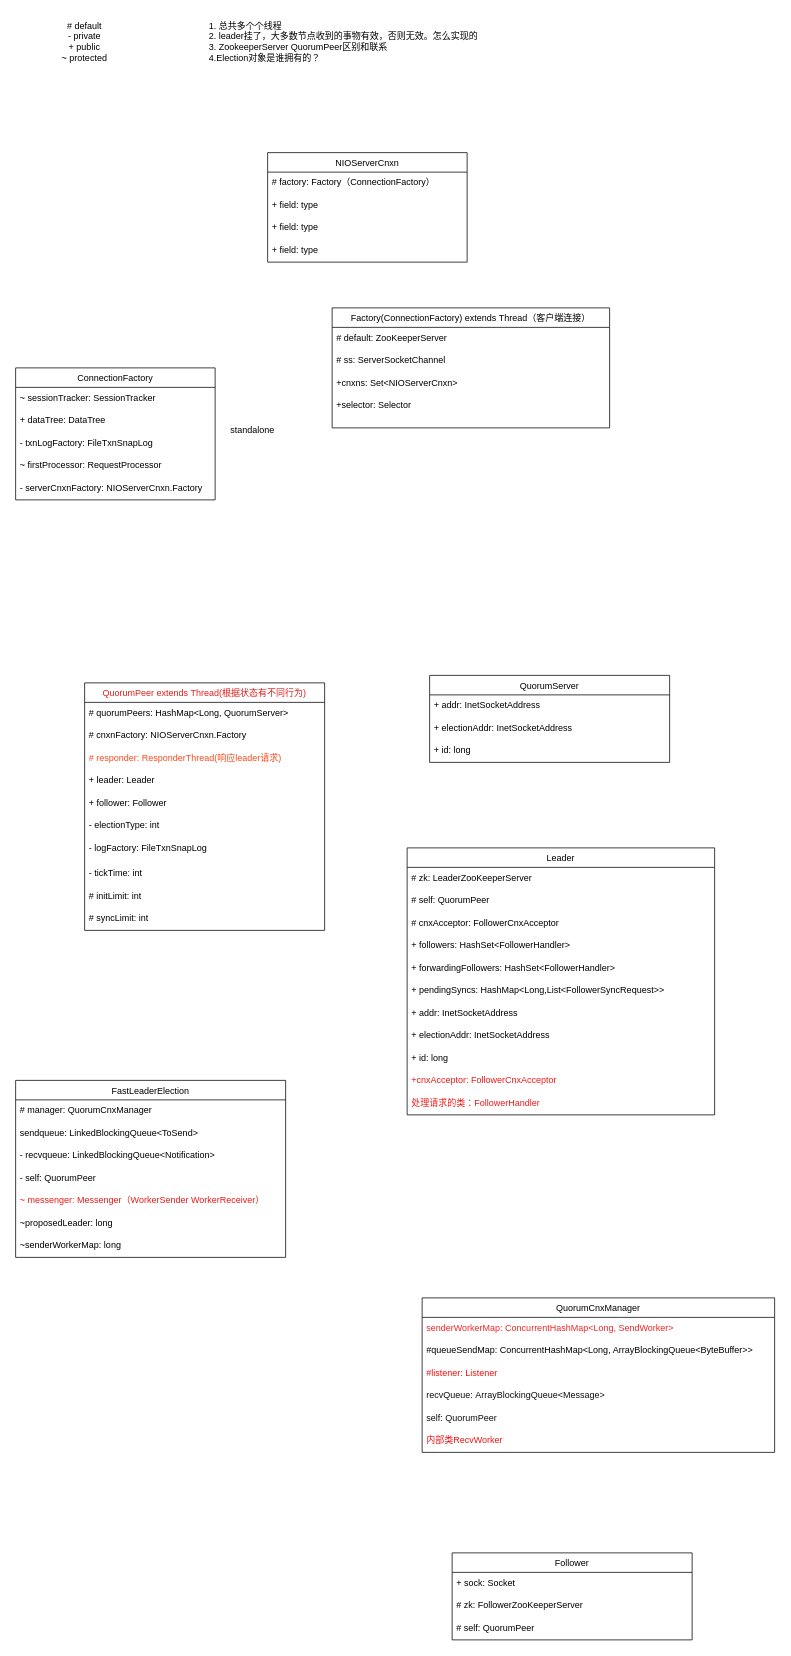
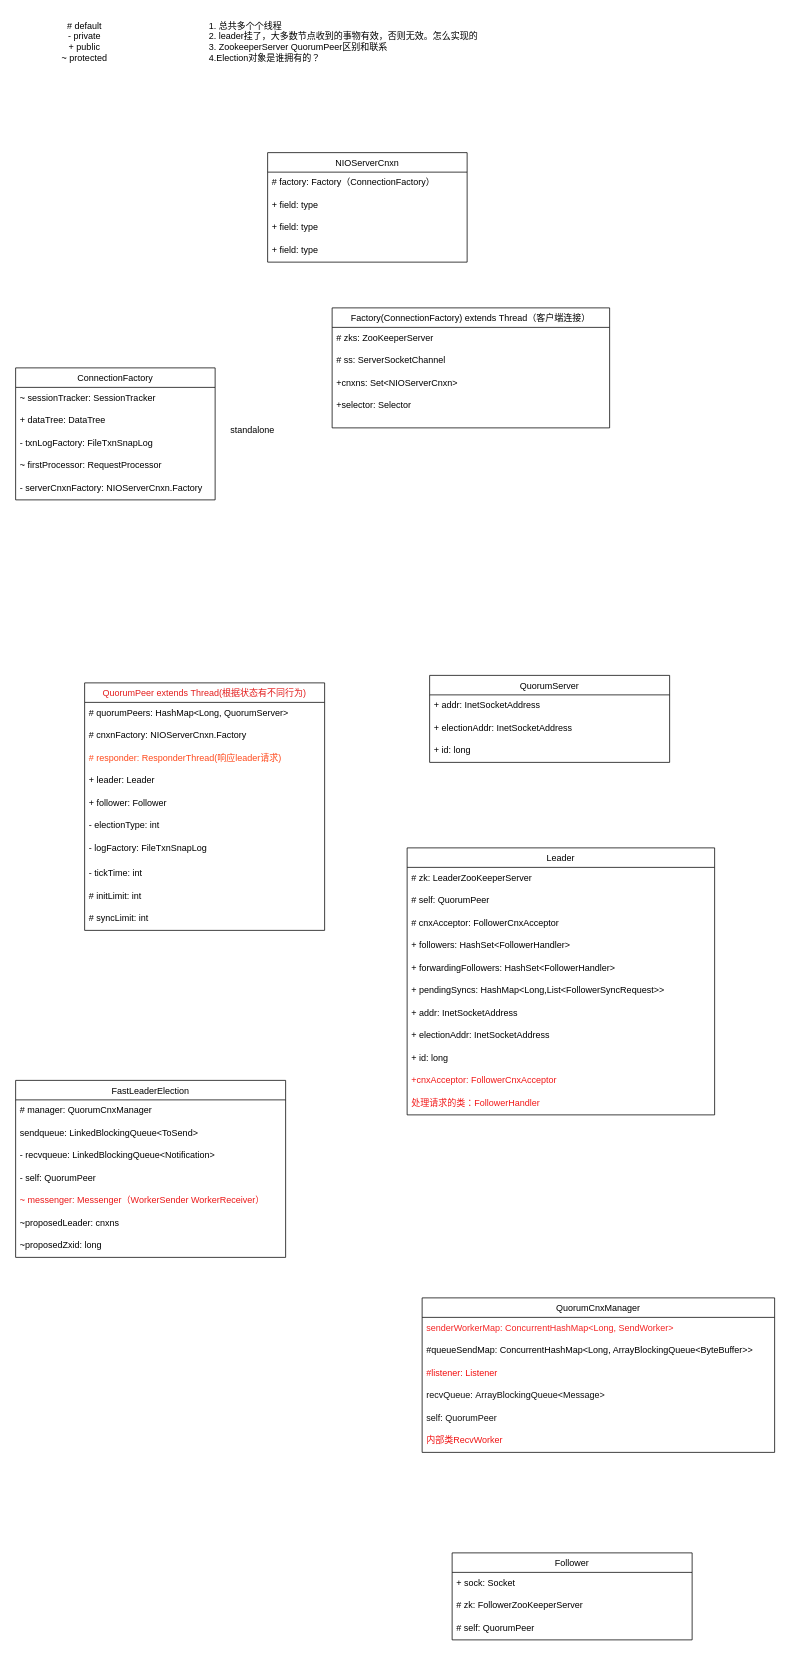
  <mxCell id="0" />
  <mxCell id="1" parent="0" />
  <mxCell id="2" value="NIOServerCnxn" style="swimlane;fontStyle=0;childLayout=stackLayout;horizontal=1;startSize=26;fillColor=none;horizontalStack=0;resizeParent=1;resizeParentMax=0;resizeLast=0;collapsible=1;marginBottom=0;" parent="1" vertex="1"><mxGeometry x="356" y="203" width="266" height="146" as="geometry" /></mxCell>
  <mxCell id="3" value="# factory: Factory（ConnectionFactory）" style="text;strokeColor=none;fillColor=none;align=left;verticalAlign=top;spacingLeft=4;spacingRight=4;overflow=hidden;rotatable=0;points=[[0,0.5],[1,0.5]];portConstraint=eastwest;" parent="2" vertex="1"><mxGeometry y="26" width="266" height="30" as="geometry" /></mxCell>
  <mxCell id="4" value="+ field: type" style="text;strokeColor=none;fillColor=none;align=left;verticalAlign=top;spacingLeft=4;spacingRight=4;overflow=hidden;rotatable=0;points=[[0,0.5],[1,0.5]];portConstraint=eastwest;" parent="2" vertex="1"><mxGeometry y="56" width="266" height="30" as="geometry" /></mxCell>
  <mxCell id="5" value="+ field: type" style="text;strokeColor=none;fillColor=none;align=left;verticalAlign=top;spacingLeft=4;spacingRight=4;overflow=hidden;rotatable=0;points=[[0,0.5],[1,0.5]];portConstraint=eastwest;" parent="2" vertex="1"><mxGeometry y="86" width="266" height="30" as="geometry" /></mxCell>
  <mxCell id="6" value="+ field: type" style="text;strokeColor=none;fillColor=none;align=left;verticalAlign=top;spacingLeft=4;spacingRight=4;overflow=hidden;rotatable=0;points=[[0,0.5],[1,0.5]];portConstraint=eastwest;" parent="2" vertex="1"><mxGeometry y="116" width="266" height="30" as="geometry" /></mxCell>
  <mxCell id="7" value="# default&lt;br&gt;- private&lt;br&gt;+ public&lt;br&gt;~ protected" style="text;html=1;strokeColor=none;fillColor=none;align=center;verticalAlign=middle;whiteSpace=wrap;rounded=0;" parent="1" vertex="1"><mxGeometry x="62" y="20" width="100" height="70" as="geometry" /></mxCell>
  <mxCell id="8" value="Factory(ConnectionFactory) extends Thread（客户端连接）" style="swimlane;fontStyle=0;childLayout=stackLayout;horizontal=1;startSize=26;fillColor=none;horizontalStack=0;resizeParent=1;resizeParentMax=0;resizeLast=0;collapsible=1;marginBottom=0;" parent="1" vertex="1"><mxGeometry x="442" y="410" width="370" height="160" as="geometry"><mxRectangle x="414" y="430" width="280" height="30" as="alternateBounds" /></mxGeometry></mxCell>
- <mxCell id="9" value="# default: ZooKeeperServer" style="text;strokeColor=none;fillColor=none;align=left;verticalAlign=top;spacingLeft=4;spacingRight=4;overflow=hidden;rotatable=0;points=[[0,0.5],[1,0.5]];portConstraint=eastwest;" parent="8" vertex="1"><mxGeometry y="26" width="370" height="30" as="geometry" /></mxCell>
+ <mxCell id="9" value="# zks: ZooKeeperServer" style="text;strokeColor=none;fillColor=none;align=left;verticalAlign=top;spacingLeft=4;spacingRight=4;overflow=hidden;rotatable=0;points=[[0,0.5],[1,0.5]];portConstraint=eastwest;" parent="8" vertex="1"><mxGeometry y="26" width="370" height="30" as="geometry" /></mxCell>
  <mxCell id="10" value="# ss: ServerSocketChannel" style="text;strokeColor=none;fillColor=none;align=left;verticalAlign=top;spacingLeft=4;spacingRight=4;overflow=hidden;rotatable=0;points=[[0,0.5],[1,0.5]];portConstraint=eastwest;" parent="8" vertex="1"><mxGeometry y="56" width="370" height="30" as="geometry" /></mxCell>
  <mxCell id="11" value="+cnxns: Set&lt;NIOServerCnxn&gt;" style="text;strokeColor=none;fillColor=none;align=left;verticalAlign=top;spacingLeft=4;spacingRight=4;overflow=hidden;rotatable=0;points=[[0,0.5],[1,0.5]];portConstraint=eastwest;" parent="8" vertex="1"><mxGeometry y="86" width="370" height="30" as="geometry" /></mxCell>
  <mxCell id="12" value="+selector: Selector" style="text;strokeColor=none;fillColor=none;align=left;verticalAlign=top;spacingLeft=4;spacingRight=4;overflow=hidden;rotatable=0;points=[[0,0.5],[1,0.5]];portConstraint=eastwest;" parent="8" vertex="1"><mxGeometry y="116" width="370" height="44" as="geometry" /></mxCell>
  <mxCell id="13" value="ConnectionFactory" style="swimlane;fontStyle=0;childLayout=stackLayout;horizontal=1;startSize=26;fillColor=none;horizontalStack=0;resizeParent=1;resizeParentMax=0;resizeLast=0;collapsible=1;marginBottom=0;" parent="1" vertex="1"><mxGeometry x="20" y="490" width="266" height="176" as="geometry" /></mxCell>
  <mxCell id="14" value="~ sessionTracker: SessionTracker" style="text;strokeColor=none;fillColor=none;align=left;verticalAlign=top;spacingLeft=4;spacingRight=4;overflow=hidden;rotatable=0;points=[[0,0.5],[1,0.5]];portConstraint=eastwest;" parent="13" vertex="1"><mxGeometry y="26" width="266" height="30" as="geometry" /></mxCell>
  <mxCell id="15" value="+ dataTree: DataTree" style="text;strokeColor=none;fillColor=none;align=left;verticalAlign=top;spacingLeft=4;spacingRight=4;overflow=hidden;rotatable=0;points=[[0,0.5],[1,0.5]];portConstraint=eastwest;" parent="13" vertex="1"><mxGeometry y="56" width="266" height="30" as="geometry" /></mxCell>
  <mxCell id="16" value="- txnLogFactory: FileTxnSnapLog" style="text;strokeColor=none;fillColor=none;align=left;verticalAlign=top;spacingLeft=4;spacingRight=4;overflow=hidden;rotatable=0;points=[[0,0.5],[1,0.5]];portConstraint=eastwest;" parent="13" vertex="1"><mxGeometry y="86" width="266" height="30" as="geometry" /></mxCell>
  <mxCell id="17" value="~ firstProcessor: RequestProcessor" style="text;strokeColor=none;fillColor=none;align=left;verticalAlign=top;spacingLeft=4;spacingRight=4;overflow=hidden;rotatable=0;points=[[0,0.5],[1,0.5]];portConstraint=eastwest;" parent="13" vertex="1"><mxGeometry y="116" width="266" height="30" as="geometry" /></mxCell>
  <mxCell id="18" value="- serverCnxnFactory: NIOServerCnxn.Factory " style="text;strokeColor=none;fillColor=none;align=left;verticalAlign=top;spacingLeft=4;spacingRight=4;overflow=hidden;rotatable=0;points=[[0,0.5],[1,0.5]];portConstraint=eastwest;" parent="13" vertex="1"><mxGeometry y="146" width="266" height="30" as="geometry" /></mxCell>
  <mxCell id="19" value="standalone" style="text;html=1;strokeColor=none;fillColor=none;align=center;verticalAlign=middle;whiteSpace=wrap;rounded=0;" parent="1" vertex="1"><mxGeometry x="306" y="558" width="60" height="30" as="geometry" /></mxCell>
  <mxCell id="20" value="QuorumPeer extends Thread(根据状态有不同行为)" style="swimlane;fontStyle=0;childLayout=stackLayout;horizontal=1;startSize=26;fillColor=none;horizontalStack=0;resizeParent=1;resizeParentMax=0;resizeLast=0;collapsible=1;marginBottom=0;fontColor=#e31c1c;" parent="1" vertex="1"><mxGeometry x="112" y="910" width="320" height="330" as="geometry"><mxRectangle x="414" y="430" width="280" height="30" as="alternateBounds" /></mxGeometry></mxCell>
  <mxCell id="21" value="# quorumPeers: HashMap&lt;Long, QuorumServer&gt;" style="text;strokeColor=none;fillColor=none;align=left;verticalAlign=top;spacingLeft=4;spacingRight=4;overflow=hidden;rotatable=0;points=[[0,0.5],[1,0.5]];portConstraint=eastwest;" parent="20" vertex="1"><mxGeometry y="26" width="320" height="30" as="geometry" /></mxCell>
  <mxCell id="22" value="# cnxnFactory: NIOServerCnxn.Factory" style="text;strokeColor=none;fillColor=none;align=left;verticalAlign=top;spacingLeft=4;spacingRight=4;overflow=hidden;rotatable=0;points=[[0,0.5],[1,0.5]];portConstraint=eastwest;" parent="20" vertex="1"><mxGeometry y="56" width="320" height="30" as="geometry" /></mxCell>
  <mxCell id="23" value="# responder: ResponderThread(响应leader请求)" style="text;strokeColor=none;fillColor=none;align=left;verticalAlign=top;spacingLeft=4;spacingRight=4;overflow=hidden;rotatable=0;points=[[0,0.5],[1,0.5]];portConstraint=eastwest;fontColor=#FF491C;" parent="20" vertex="1"><mxGeometry y="86" width="320" height="30" as="geometry" /></mxCell>
  <mxCell id="24" value="+ leader: Leader" style="text;strokeColor=none;fillColor=none;align=left;verticalAlign=top;spacingLeft=4;spacingRight=4;overflow=hidden;rotatable=0;points=[[0,0.5],[1,0.5]];portConstraint=eastwest;" parent="20" vertex="1"><mxGeometry y="116" width="320" height="30" as="geometry" /></mxCell>
  <mxCell id="25" value="+ follower: Follower" style="text;strokeColor=none;fillColor=none;align=left;verticalAlign=top;spacingLeft=4;spacingRight=4;overflow=hidden;rotatable=0;points=[[0,0.5],[1,0.5]];portConstraint=eastwest;" parent="20" vertex="1"><mxGeometry y="146" width="320" height="30" as="geometry" /></mxCell>
  <mxCell id="26" value="- electionType: int" style="text;strokeColor=none;fillColor=none;align=left;verticalAlign=top;spacingLeft=4;spacingRight=4;overflow=hidden;rotatable=0;points=[[0,0.5],[1,0.5]];portConstraint=eastwest;" parent="20" vertex="1"><mxGeometry y="176" width="320" height="30" as="geometry" /></mxCell>
  <mxCell id="27" value="- logFactory: FileTxnSnapLog" style="text;strokeColor=none;fillColor=none;align=left;verticalAlign=top;spacingLeft=4;spacingRight=4;overflow=hidden;rotatable=0;points=[[0,0.5],[1,0.5]];portConstraint=eastwest;" parent="20" vertex="1"><mxGeometry y="206" width="320" height="34" as="geometry" /></mxCell>
  <mxCell id="28" value="- tickTime: int" style="text;strokeColor=none;fillColor=none;align=left;verticalAlign=top;spacingLeft=4;spacingRight=4;overflow=hidden;rotatable=0;points=[[0,0.5],[1,0.5]];portConstraint=eastwest;" parent="20" vertex="1"><mxGeometry y="240" width="320" height="30" as="geometry" /></mxCell>
  <mxCell id="29" value="# initLimit: int" style="text;strokeColor=none;fillColor=none;align=left;verticalAlign=top;spacingLeft=4;spacingRight=4;overflow=hidden;rotatable=0;points=[[0,0.5],[1,0.5]];portConstraint=eastwest;" parent="20" vertex="1"><mxGeometry y="270" width="320" height="30" as="geometry" /></mxCell>
  <mxCell id="30" value="# syncLimit: int" style="text;strokeColor=none;fillColor=none;align=left;verticalAlign=top;spacingLeft=4;spacingRight=4;overflow=hidden;rotatable=0;points=[[0,0.5],[1,0.5]];portConstraint=eastwest;" parent="20" vertex="1"><mxGeometry y="300" width="320" height="30" as="geometry" /></mxCell>
  <mxCell id="31" value="QuorumServer" style="swimlane;fontStyle=0;childLayout=stackLayout;horizontal=1;startSize=26;fillColor=none;horizontalStack=0;resizeParent=1;resizeParentMax=0;resizeLast=0;collapsible=1;marginBottom=0;" parent="1" vertex="1"><mxGeometry x="572" y="900" width="320" height="116" as="geometry"><mxRectangle x="414" y="430" width="280" height="30" as="alternateBounds" /></mxGeometry></mxCell>
  <mxCell id="32" value="+ addr: InetSocketAddress" style="text;strokeColor=none;fillColor=none;align=left;verticalAlign=top;spacingLeft=4;spacingRight=4;overflow=hidden;rotatable=0;points=[[0,0.5],[1,0.5]];portConstraint=eastwest;" parent="31" vertex="1"><mxGeometry y="26" width="320" height="30" as="geometry" /></mxCell>
  <mxCell id="33" value="+ electionAddr: InetSocketAddress" style="text;strokeColor=none;fillColor=none;align=left;verticalAlign=top;spacingLeft=4;spacingRight=4;overflow=hidden;rotatable=0;points=[[0,0.5],[1,0.5]];portConstraint=eastwest;" parent="31" vertex="1"><mxGeometry y="56" width="320" height="30" as="geometry" /></mxCell>
  <mxCell id="34" value="+ id: long" style="text;strokeColor=none;fillColor=none;align=left;verticalAlign=top;spacingLeft=4;spacingRight=4;overflow=hidden;rotatable=0;points=[[0,0.5],[1,0.5]];portConstraint=eastwest;" parent="31" vertex="1"><mxGeometry y="86" width="320" height="30" as="geometry" /></mxCell>
  <mxCell id="35" value="Leader" style="swimlane;fontStyle=0;childLayout=stackLayout;horizontal=1;startSize=26;fillColor=none;horizontalStack=0;resizeParent=1;resizeParentMax=0;resizeLast=0;collapsible=1;marginBottom=0;" parent="1" vertex="1"><mxGeometry x="542" y="1130" width="410" height="356" as="geometry"><mxRectangle x="414" y="430" width="280" height="30" as="alternateBounds" /></mxGeometry></mxCell>
  <mxCell id="36" value="# zk: LeaderZooKeeperServer" style="text;strokeColor=none;fillColor=none;align=left;verticalAlign=top;spacingLeft=4;spacingRight=4;overflow=hidden;rotatable=0;points=[[0,0.5],[1,0.5]];portConstraint=eastwest;" parent="35" vertex="1"><mxGeometry y="26" width="410" height="30" as="geometry" /></mxCell>
  <mxCell id="37" value="# self: QuorumPeer" style="text;strokeColor=none;fillColor=none;align=left;verticalAlign=top;spacingLeft=4;spacingRight=4;overflow=hidden;rotatable=0;points=[[0,0.5],[1,0.5]];portConstraint=eastwest;" parent="35" vertex="1"><mxGeometry y="56" width="410" height="30" as="geometry" /></mxCell>
  <mxCell id="38" value="# cnxAcceptor: FollowerCnxAcceptor" style="text;strokeColor=none;fillColor=none;align=left;verticalAlign=top;spacingLeft=4;spacingRight=4;overflow=hidden;rotatable=0;points=[[0,0.5],[1,0.5]];portConstraint=eastwest;" parent="35" vertex="1"><mxGeometry y="86" width="410" height="30" as="geometry" /></mxCell>
  <mxCell id="39" value="+ followers: HashSet&lt;FollowerHandler&gt;" style="text;strokeColor=none;fillColor=none;align=left;verticalAlign=top;spacingLeft=4;spacingRight=4;overflow=hidden;rotatable=0;points=[[0,0.5],[1,0.5]];portConstraint=eastwest;" parent="35" vertex="1"><mxGeometry y="116" width="410" height="30" as="geometry" /></mxCell>
  <mxCell id="40" value="+ forwardingFollowers: HashSet&lt;FollowerHandler&gt;" style="text;strokeColor=none;fillColor=none;align=left;verticalAlign=top;spacingLeft=4;spacingRight=4;overflow=hidden;rotatable=0;points=[[0,0.5],[1,0.5]];portConstraint=eastwest;" parent="35" vertex="1"><mxGeometry y="146" width="410" height="30" as="geometry" /></mxCell>
  <mxCell id="41" value="+ pendingSyncs: HashMap&lt;Long,List&lt;FollowerSyncRequest&gt;&gt;" style="text;strokeColor=none;fillColor=none;align=left;verticalAlign=top;spacingLeft=4;spacingRight=4;overflow=hidden;rotatable=0;points=[[0,0.5],[1,0.5]];portConstraint=eastwest;" parent="35" vertex="1"><mxGeometry y="176" width="410" height="30" as="geometry" /></mxCell>
  <mxCell id="42" value="+ addr: InetSocketAddress" style="text;strokeColor=none;fillColor=none;align=left;verticalAlign=top;spacingLeft=4;spacingRight=4;overflow=hidden;rotatable=0;points=[[0,0.5],[1,0.5]];portConstraint=eastwest;" parent="35" vertex="1"><mxGeometry y="206" width="410" height="30" as="geometry" /></mxCell>
  <mxCell id="43" value="+ electionAddr: InetSocketAddress" style="text;strokeColor=none;fillColor=none;align=left;verticalAlign=top;spacingLeft=4;spacingRight=4;overflow=hidden;rotatable=0;points=[[0,0.5],[1,0.5]];portConstraint=eastwest;" parent="35" vertex="1"><mxGeometry y="236" width="410" height="30" as="geometry" /></mxCell>
  <mxCell id="44" value="+ id: long" style="text;strokeColor=none;fillColor=none;align=left;verticalAlign=top;spacingLeft=4;spacingRight=4;overflow=hidden;rotatable=0;points=[[0,0.5],[1,0.5]];portConstraint=eastwest;" parent="35" vertex="1"><mxGeometry y="266" width="410" height="30" as="geometry" /></mxCell>
  <mxCell id="45" value="+cnxAcceptor: FollowerCnxAcceptor" style="text;strokeColor=none;fillColor=none;align=left;verticalAlign=top;spacingLeft=4;spacingRight=4;overflow=hidden;rotatable=0;points=[[0,0.5],[1,0.5]];portConstraint=eastwest;fontColor=#f21818;" vertex="1" parent="35"><mxGeometry y="296" width="410" height="30" as="geometry" /></mxCell>
  <mxCell id="46" value="处理请求的类：FollowerHandler" style="text;strokeColor=none;fillColor=none;align=left;verticalAlign=top;spacingLeft=4;spacingRight=4;overflow=hidden;rotatable=0;points=[[0,0.5],[1,0.5]];portConstraint=eastwest;fontColor=#f21818;" vertex="1" parent="35"><mxGeometry y="326" width="410" height="30" as="geometry" /></mxCell>
  <mxCell id="47" value="Follower" style="swimlane;fontStyle=0;childLayout=stackLayout;horizontal=1;startSize=26;fillColor=none;horizontalStack=0;resizeParent=1;resizeParentMax=0;resizeLast=0;collapsible=1;marginBottom=0;" parent="1" vertex="1"><mxGeometry x="602" y="2070" width="320" height="116" as="geometry"><mxRectangle x="414" y="430" width="280" height="30" as="alternateBounds" /></mxGeometry></mxCell>
  <mxCell id="48" value="+ sock: Socket" style="text;strokeColor=none;fillColor=none;align=left;verticalAlign=top;spacingLeft=4;spacingRight=4;overflow=hidden;rotatable=0;points=[[0,0.5],[1,0.5]];portConstraint=eastwest;" parent="47" vertex="1"><mxGeometry y="26" width="320" height="30" as="geometry" /></mxCell>
  <mxCell id="49" value="# zk: FollowerZooKeeperServer" style="text;strokeColor=none;fillColor=none;align=left;verticalAlign=top;spacingLeft=4;spacingRight=4;overflow=hidden;rotatable=0;points=[[0,0.5],[1,0.5]];portConstraint=eastwest;" parent="47" vertex="1"><mxGeometry y="56" width="320" height="30" as="geometry" /></mxCell>
  <mxCell id="50" value="# self: QuorumPeer" style="text;strokeColor=none;fillColor=none;align=left;verticalAlign=top;spacingLeft=4;spacingRight=4;overflow=hidden;rotatable=0;points=[[0,0.5],[1,0.5]];portConstraint=eastwest;" parent="47" vertex="1"><mxGeometry y="86" width="320" height="30" as="geometry" /></mxCell>
  <mxCell id="51" value="1. 总共多个个线程&lt;br&gt;2. leader挂了，大多数节点收到的事物有效，否则无效。怎么实现的&lt;br&gt;3. ZookeeperServer QuorumPeer区别和联系&lt;br&gt;4.Election对象是谁拥有的？" style="text;html=1;strokeColor=none;fillColor=none;align=left;verticalAlign=middle;whiteSpace=wrap;rounded=0;" parent="1" vertex="1"><mxGeometry x="276" y="20" width="426" height="70" as="geometry" /></mxCell>
  <mxCell id="52" value="FastLeaderElection" style="swimlane;fontStyle=0;childLayout=stackLayout;horizontal=1;startSize=26;fillColor=none;horizontalStack=0;resizeParent=1;resizeParentMax=0;resizeLast=0;collapsible=1;marginBottom=0;" parent="1" vertex="1"><mxGeometry x="20" y="1440" width="360" height="236" as="geometry" /></mxCell>
  <mxCell id="53" value="# manager: QuorumCnxManager" style="text;strokeColor=none;fillColor=none;align=left;verticalAlign=top;spacingLeft=4;spacingRight=4;overflow=hidden;rotatable=0;points=[[0,0.5],[1,0.5]];portConstraint=eastwest;" parent="52" vertex="1"><mxGeometry y="26" width="360" height="30" as="geometry" /></mxCell>
  <mxCell id="54" value="sendqueue: LinkedBlockingQueue&lt;ToSend&gt;" style="text;strokeColor=none;fillColor=none;align=left;verticalAlign=top;spacingLeft=4;spacingRight=4;overflow=hidden;rotatable=0;points=[[0,0.5],[1,0.5]];portConstraint=eastwest;" parent="52" vertex="1"><mxGeometry y="56" width="360" height="30" as="geometry" /></mxCell>
  <mxCell id="55" value="- recvqueue: LinkedBlockingQueue&lt;Notification&gt;" style="text;strokeColor=none;fillColor=none;align=left;verticalAlign=top;spacingLeft=4;spacingRight=4;overflow=hidden;rotatable=0;points=[[0,0.5],[1,0.5]];portConstraint=eastwest;" parent="52" vertex="1"><mxGeometry y="86" width="360" height="30" as="geometry" /></mxCell>
  <mxCell id="56" value="- self: QuorumPeer " style="text;strokeColor=none;fillColor=none;align=left;verticalAlign=top;spacingLeft=4;spacingRight=4;overflow=hidden;rotatable=0;points=[[0,0.5],[1,0.5]];portConstraint=eastwest;" parent="52" vertex="1"><mxGeometry y="116" width="360" height="30" as="geometry" /></mxCell>
  <mxCell id="57" value="~ messenger: Messenger（WorkerSender WorkerReceiver）" style="text;strokeColor=none;fillColor=none;align=left;verticalAlign=top;spacingLeft=4;spacingRight=4;overflow=hidden;rotatable=0;points=[[0,0.5],[1,0.5]];portConstraint=eastwest;fontColor=#ec1818;" parent="52" vertex="1"><mxGeometry y="146" width="360" height="30" as="geometry" /></mxCell>
- <mxCell id="58" value="~proposedLeader: long" style="text;strokeColor=none;fillColor=none;align=left;verticalAlign=top;spacingLeft=4;spacingRight=4;overflow=hidden;rotatable=0;points=[[0,0.5],[1,0.5]];portConstraint=eastwest;" parent="52" vertex="1"><mxGeometry y="176" width="360" height="30" as="geometry" /></mxCell>
- <mxCell id="59" value="~senderWorkerMap: long" style="text;strokeColor=none;fillColor=none;align=left;verticalAlign=top;spacingLeft=4;spacingRight=4;overflow=hidden;rotatable=0;points=[[0,0.5],[1,0.5]];portConstraint=eastwest;" parent="52" vertex="1"><mxGeometry y="206" width="360" height="30" as="geometry" /></mxCell>
+ <mxCell id="58" value="~proposedLeader: cnxns" style="text;strokeColor=none;fillColor=none;align=left;verticalAlign=top;spacingLeft=4;spacingRight=4;overflow=hidden;rotatable=0;points=[[0,0.5],[1,0.5]];portConstraint=eastwest;" parent="52" vertex="1"><mxGeometry y="176" width="360" height="30" as="geometry" /></mxCell>
+ <mxCell id="59" value="~proposedZxid: long" style="text;strokeColor=none;fillColor=none;align=left;verticalAlign=top;spacingLeft=4;spacingRight=4;overflow=hidden;rotatable=0;points=[[0,0.5],[1,0.5]];portConstraint=eastwest;" parent="52" vertex="1"><mxGeometry y="206" width="360" height="30" as="geometry" /></mxCell>
  <mxCell id="60" value="QuorumCnxManager" style="swimlane;fontStyle=0;childLayout=stackLayout;horizontal=1;startSize=26;fillColor=none;horizontalStack=0;resizeParent=1;resizeParentMax=0;resizeLast=0;collapsible=1;marginBottom=0;" vertex="1" parent="1"><mxGeometry x="562" y="1730" width="470" height="206" as="geometry"><mxRectangle x="414" y="430" width="280" height="30" as="alternateBounds" /></mxGeometry></mxCell>
  <mxCell id="61" value="senderWorkerMap: ConcurrentHashMap&lt;Long, SendWorker&gt;" style="text;strokeColor=none;fillColor=none;align=left;verticalAlign=top;spacingLeft=4;spacingRight=4;overflow=hidden;rotatable=0;points=[[0,0.5],[1,0.5]];portConstraint=eastwest;fontColor=#f42525;" vertex="1" parent="60"><mxGeometry y="26" width="470" height="30" as="geometry" /></mxCell>
  <mxCell id="62" value="#queueSendMap: ConcurrentHashMap&lt;Long, ArrayBlockingQueue&lt;ByteBuffer&gt;&gt;" style="text;strokeColor=none;fillColor=none;align=left;verticalAlign=top;spacingLeft=4;spacingRight=4;overflow=hidden;rotatable=0;points=[[0,0.5],[1,0.5]];portConstraint=eastwest;" vertex="1" parent="60"><mxGeometry y="56" width="470" height="30" as="geometry" /></mxCell>
  <mxCell id="63" value="#listener: Listener" style="text;strokeColor=none;fillColor=none;align=left;verticalAlign=top;spacingLeft=4;spacingRight=4;overflow=hidden;rotatable=0;points=[[0,0.5],[1,0.5]];portConstraint=eastwest;fontColor=#f20d0d;" vertex="1" parent="60"><mxGeometry y="86" width="470" height="30" as="geometry" /></mxCell>
  <mxCell id="64" value="recvQueue: ArrayBlockingQueue&lt;Message&gt;" style="text;strokeColor=none;fillColor=none;align=left;verticalAlign=top;spacingLeft=4;spacingRight=4;overflow=hidden;rotatable=0;points=[[0,0.5],[1,0.5]];portConstraint=eastwest;fontColor=#0f0f0f;" vertex="1" parent="60"><mxGeometry y="116" width="470" height="30" as="geometry" /></mxCell>
  <mxCell id="65" value="self: QuorumPeer" style="text;strokeColor=none;fillColor=none;align=left;verticalAlign=top;spacingLeft=4;spacingRight=4;overflow=hidden;rotatable=0;points=[[0,0.5],[1,0.5]];portConstraint=eastwest;fontColor=#0f0f0f;" vertex="1" parent="60"><mxGeometry y="146" width="470" height="30" as="geometry" /></mxCell>
  <mxCell id="66" value="内部类RecvWorker" style="text;strokeColor=none;fillColor=none;align=left;verticalAlign=top;spacingLeft=4;spacingRight=4;overflow=hidden;rotatable=0;points=[[0,0.5],[1,0.5]];portConstraint=eastwest;fontColor=#f01414;" vertex="1" parent="60"><mxGeometry y="176" width="470" height="30" as="geometry" /></mxCell>
